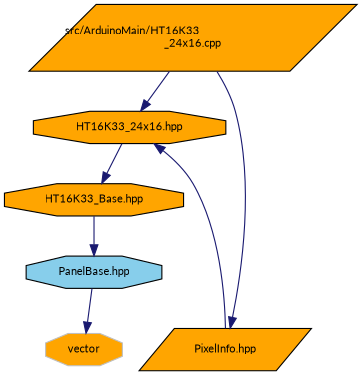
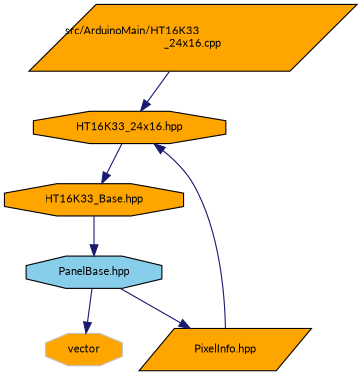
  digraph {
    fontname=Lato
    node [color=black fillcolor=orange fontname=Lato fontsize=10 shape=octagon style=filled]
    edge [color=midnightblue fontname=Lato fontsize=10 labelfontname=Helvetica labelfontsize=10 style=solid]
    n1 [fontcolor=black height=0.2 label="src/ArduinoMain/HT16K33\l_24x16.cpp" shape=parallelogram width=0.4]
    n2 [height=0.2 label="HT16K33_24x16.hpp" width=0.4]
    n3 [height=0.2 label="HT16K33_Base.hpp" width=0.4]
    n4 [fillcolor=skyblue height=0.2 label="PanelBase.hpp" width=0.4]
    n5 [height=0.2 label="PixelInfo.hpp" shape=parallelogram width=0.4]
    n6 [color=grey75 height=0.2 label=vector width=0.4]
    n1 -> n2
    n2 -> n3
    n3 -> n4
-   n1 -> n5
+   n4 -> n5
    n4 -> n6
    n5 -> n2
  }
